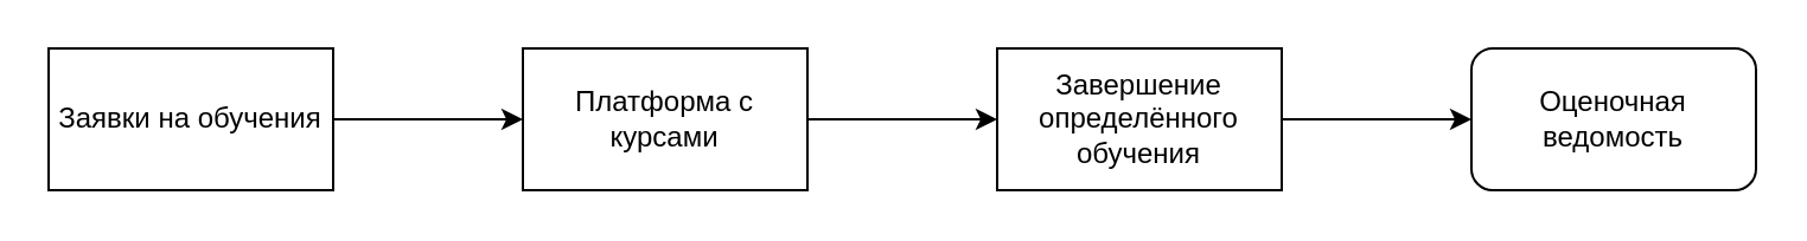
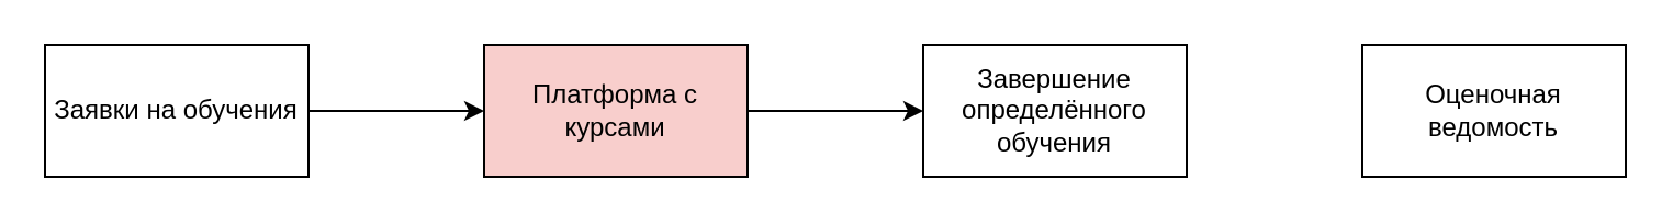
  <mxCell id="0" />
  <mxCell id="1" parent="0" />
  <mxCell id="2" value="" style="edgeStyle=orthogonalEdgeStyle;rounded=0;orthogonalLoop=1;jettySize=auto;html=1;" edge="1" parent="1" source="3" target="5"><mxGeometry relative="1" as="geometry" /></mxCell>
  <mxCell id="3" value="Заявки на обучения" style="rounded=0;whiteSpace=wrap;html=1;" vertex="1" parent="1"><mxGeometry x="20" y="20" width="120" height="60" as="geometry" /></mxCell>
  <mxCell id="4" value="" style="edgeStyle=orthogonalEdgeStyle;rounded=0;orthogonalLoop=1;jettySize=auto;html=1;" edge="1" parent="1" source="5" target="7"><mxGeometry relative="1" as="geometry" /></mxCell>
- <mxCell id="5" value="Платформа с курсами" style="whiteSpace=wrap;html=1;rounded=0;" vertex="1" parent="1"><mxGeometry x="220" y="20" width="120" height="60" as="geometry" /></mxCell>
- <mxCell id="6" value="" style="edgeStyle=orthogonalEdgeStyle;rounded=0;orthogonalLoop=1;jettySize=auto;html=1;" edge="1" parent="1" source="7" target="8"><mxGeometry relative="1" as="geometry" /></mxCell>
+ <mxCell id="5" value="Платформа с курсами" style="whiteSpace=wrap;html=1;rounded=0;fillColor=#f8cecc;" vertex="1" parent="1"><mxGeometry x="220" y="20" width="120" height="60" as="geometry" /></mxCell>
  <mxCell id="7" value="Завершение определённого обучения" style="whiteSpace=wrap;html=1;rounded=0;" vertex="1" parent="1"><mxGeometry x="420" y="20" width="120" height="60" as="geometry" /></mxCell>
- <mxCell id="8" value="Оценочная ведомость" style="whiteSpace=wrap;html=1;rounded=1;" vertex="1" parent="1"><mxGeometry x="620" y="20" width="120" height="60" as="geometry" /></mxCell>
+ <mxCell id="8" value="Оценочная ведомость" style="whiteSpace=wrap;html=1;rounded=0;" vertex="1" parent="1"><mxGeometry x="620" y="20" width="120" height="60" as="geometry" /></mxCell>
